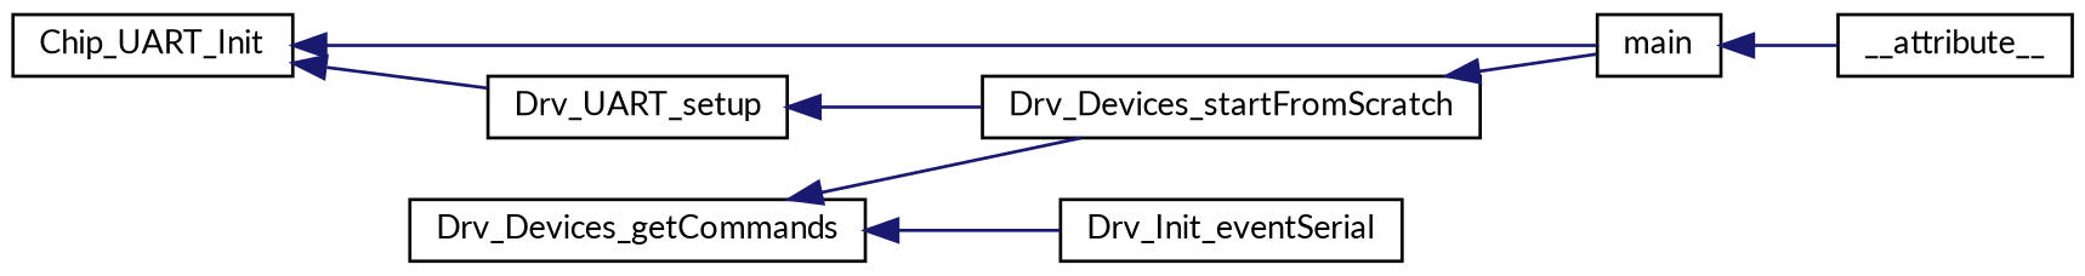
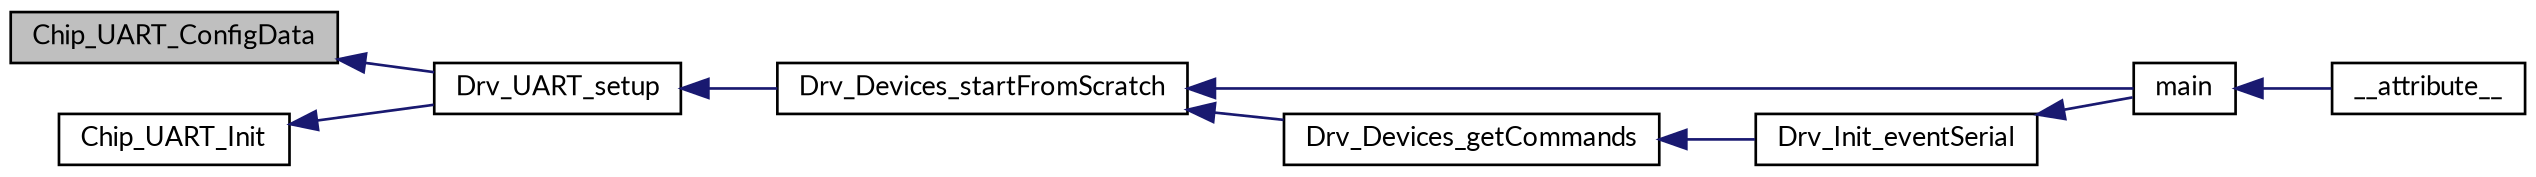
  digraph {
    fontname=Lato
    rankdir=LR
    node [color=black fillcolor=white fontname=Lato fontsize=10 shape=record style=filled]
    edge [color=midnightblue dir=back fontname=Lato fontsize=10 labelfontname=FreeSans labelfontsize=10 style=solid]
+   n1 [fillcolor=grey75 fontcolor=black height=0.2 label=Chip_UART_ConfigData width=0.4]
    n2 [height=0.2 label=Drv_UART_setup width=0.4]
    n3 [height=0.2 label=Drv_Devices_startFromScratch width=0.4]
    n4 [height=0.2 label=Chip_UART_Init width=0.4]
    n5 [height=0.2 label=main width=0.4]
    n6 [height=0.2 label=Drv_Devices_getCommands width=0.4]
    n7 [height=0.2 label=__attribute__ width=0.4]
    n8 [height=0.2 label=Drv_Init_eventSerial width=0.4]
+   n1 -> n2
    n2 -> n3
    n3 -> n5
-   n6 -> n3
+   n3 -> n6
    n4 -> n2
    n5 -> n7
    n6 -> n8
-   n4 -> n5
+   n8 -> n5
  }
